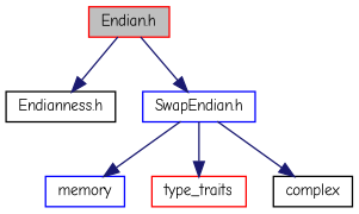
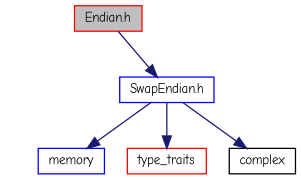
  digraph {
    fontname="Comic Neue"
    node [color=red fillcolor=white fontname="Comic Neue" fontsize=10 shape=record style=filled]
    edge [color=midnightblue fontname="Comic Neue" fontsize=10 labelfontname=Helvetica labelfontsize=10 style=solid]
    n1 [fillcolor=grey75 fontcolor=black height=0.2 label="Endian.h" width=0.4]
-   n2 [color=black height=0.2 label="Endianness.h" width=0.4]
    n3 [color=blue height=0.2 label="SwapEndian.h" width=0.4]
    n4 [color=blue height=0.2 label=memory width=0.4]
    n5 [height=0.2 label=type_traits width=0.4]
    n6 [color=black height=0.2 label=complex width=0.4]
-   n1 -> n2
    n1 -> n3
    n3 -> n4
    n3 -> n5
    n3 -> n6
  }
